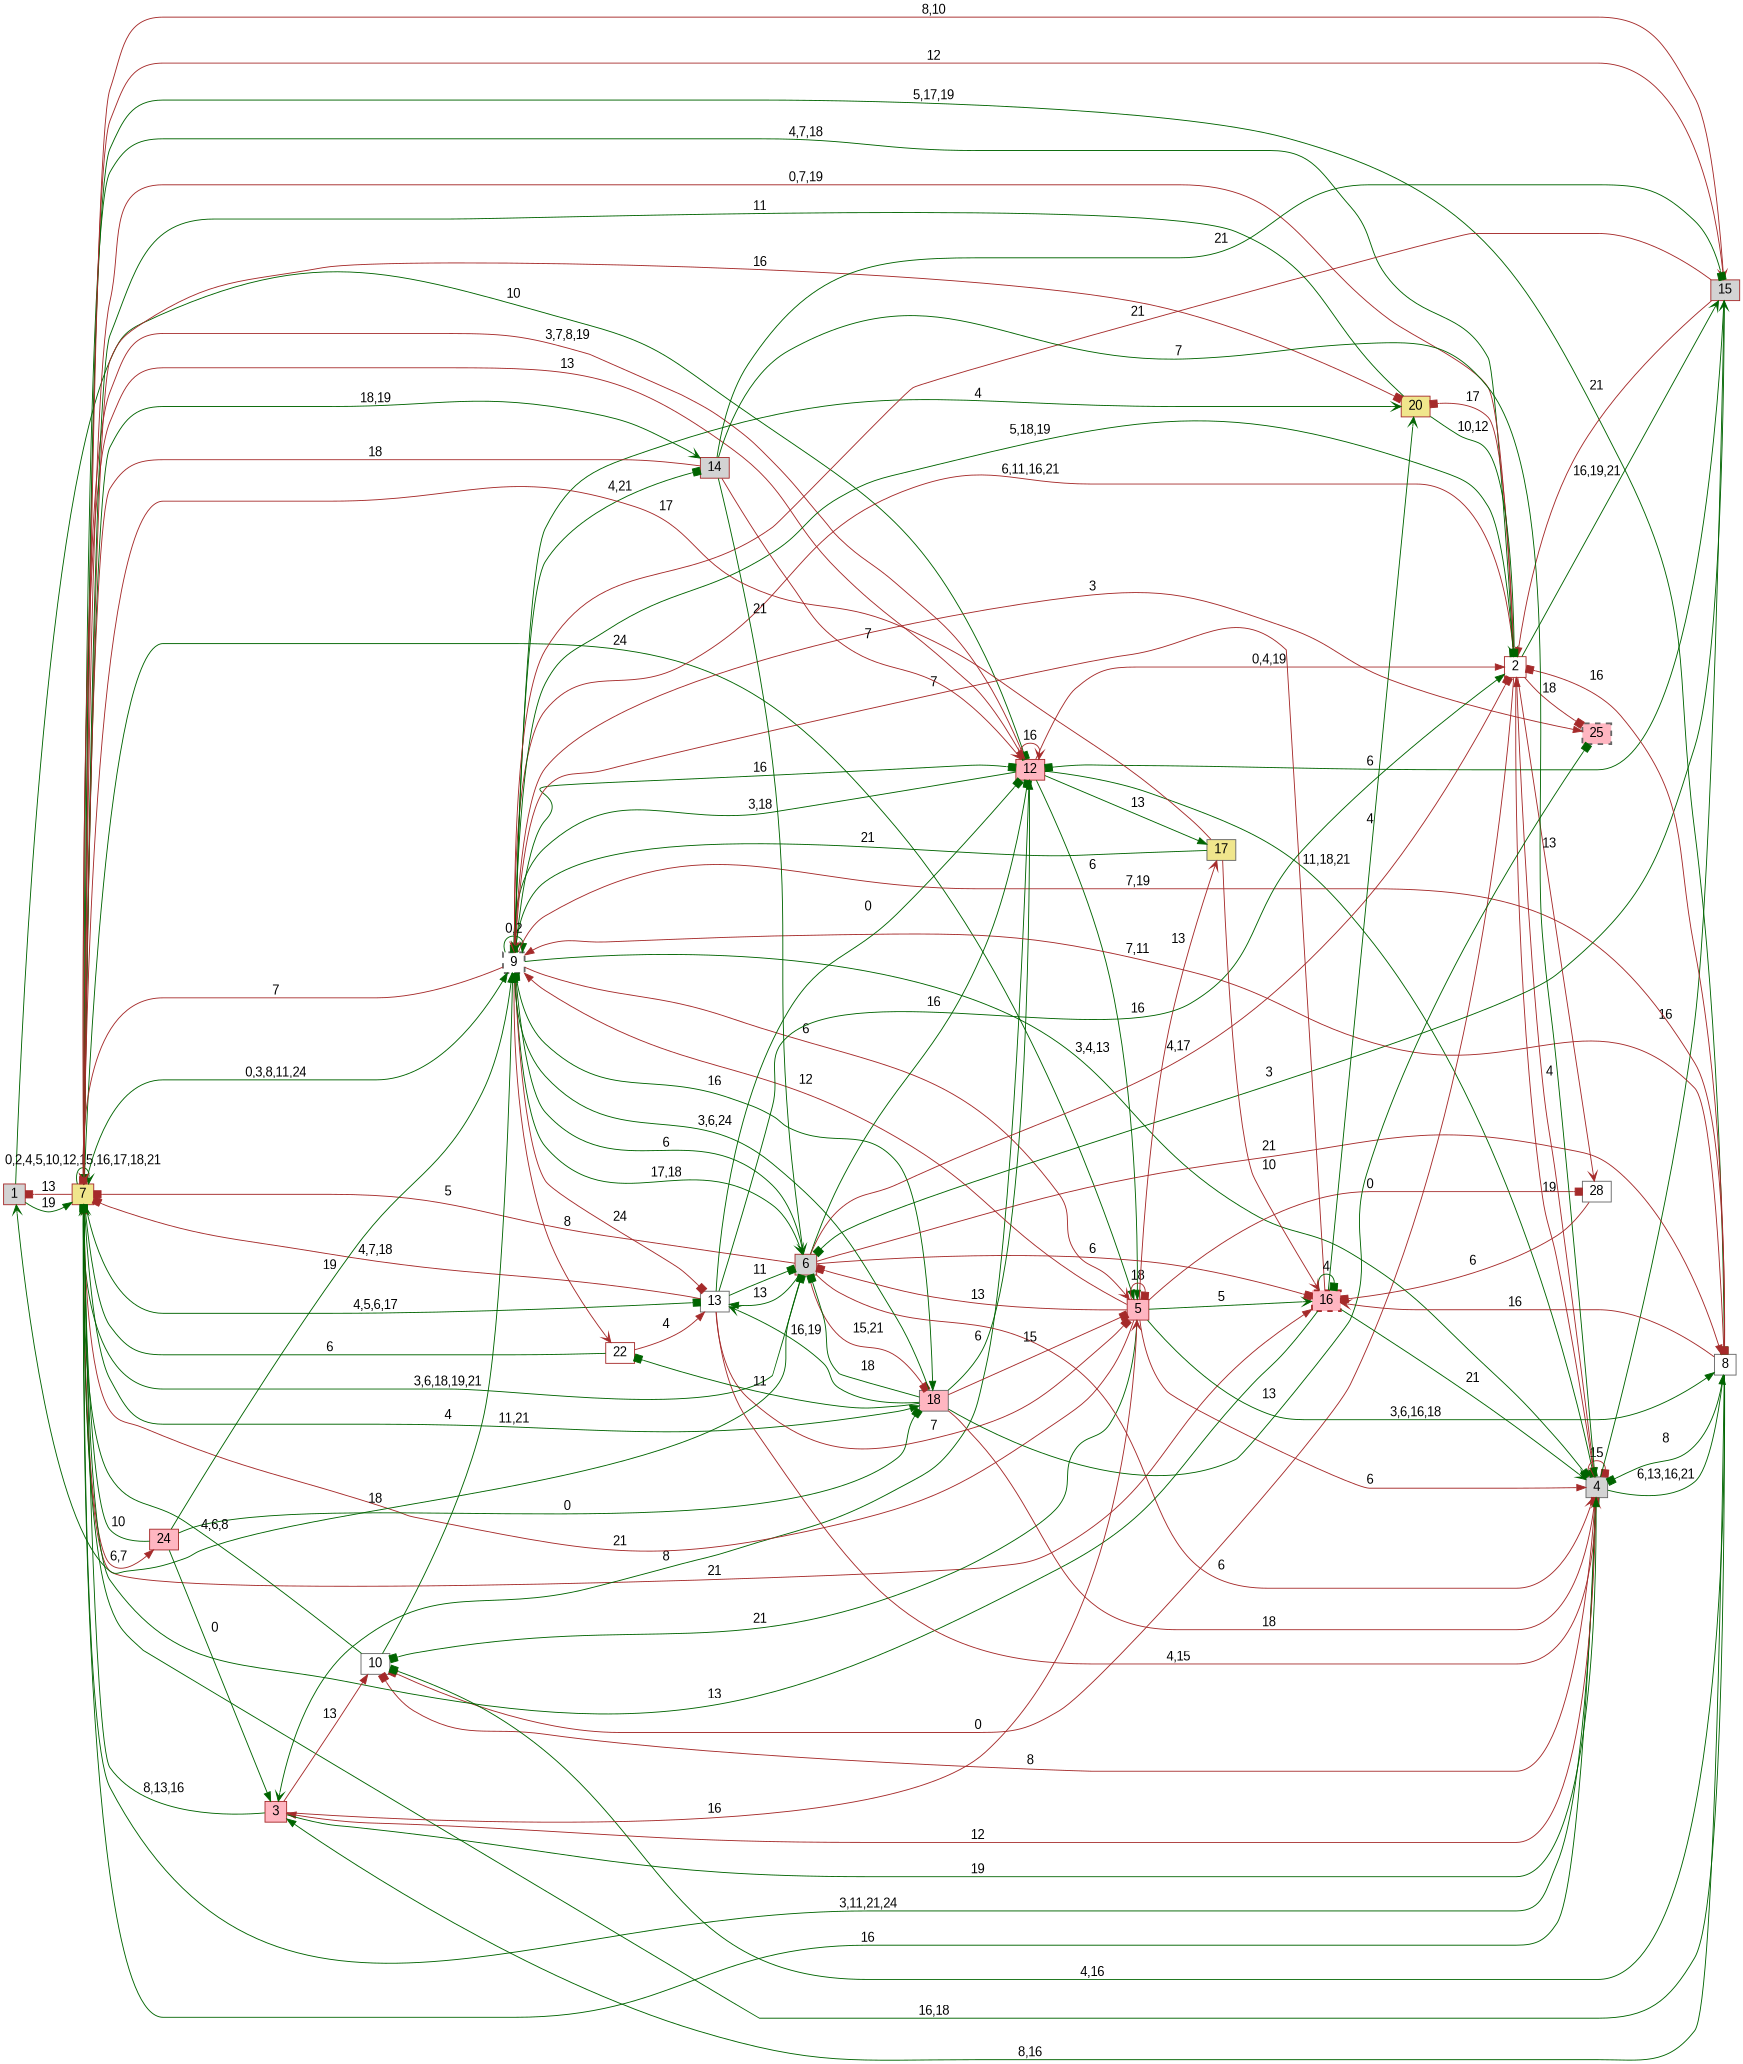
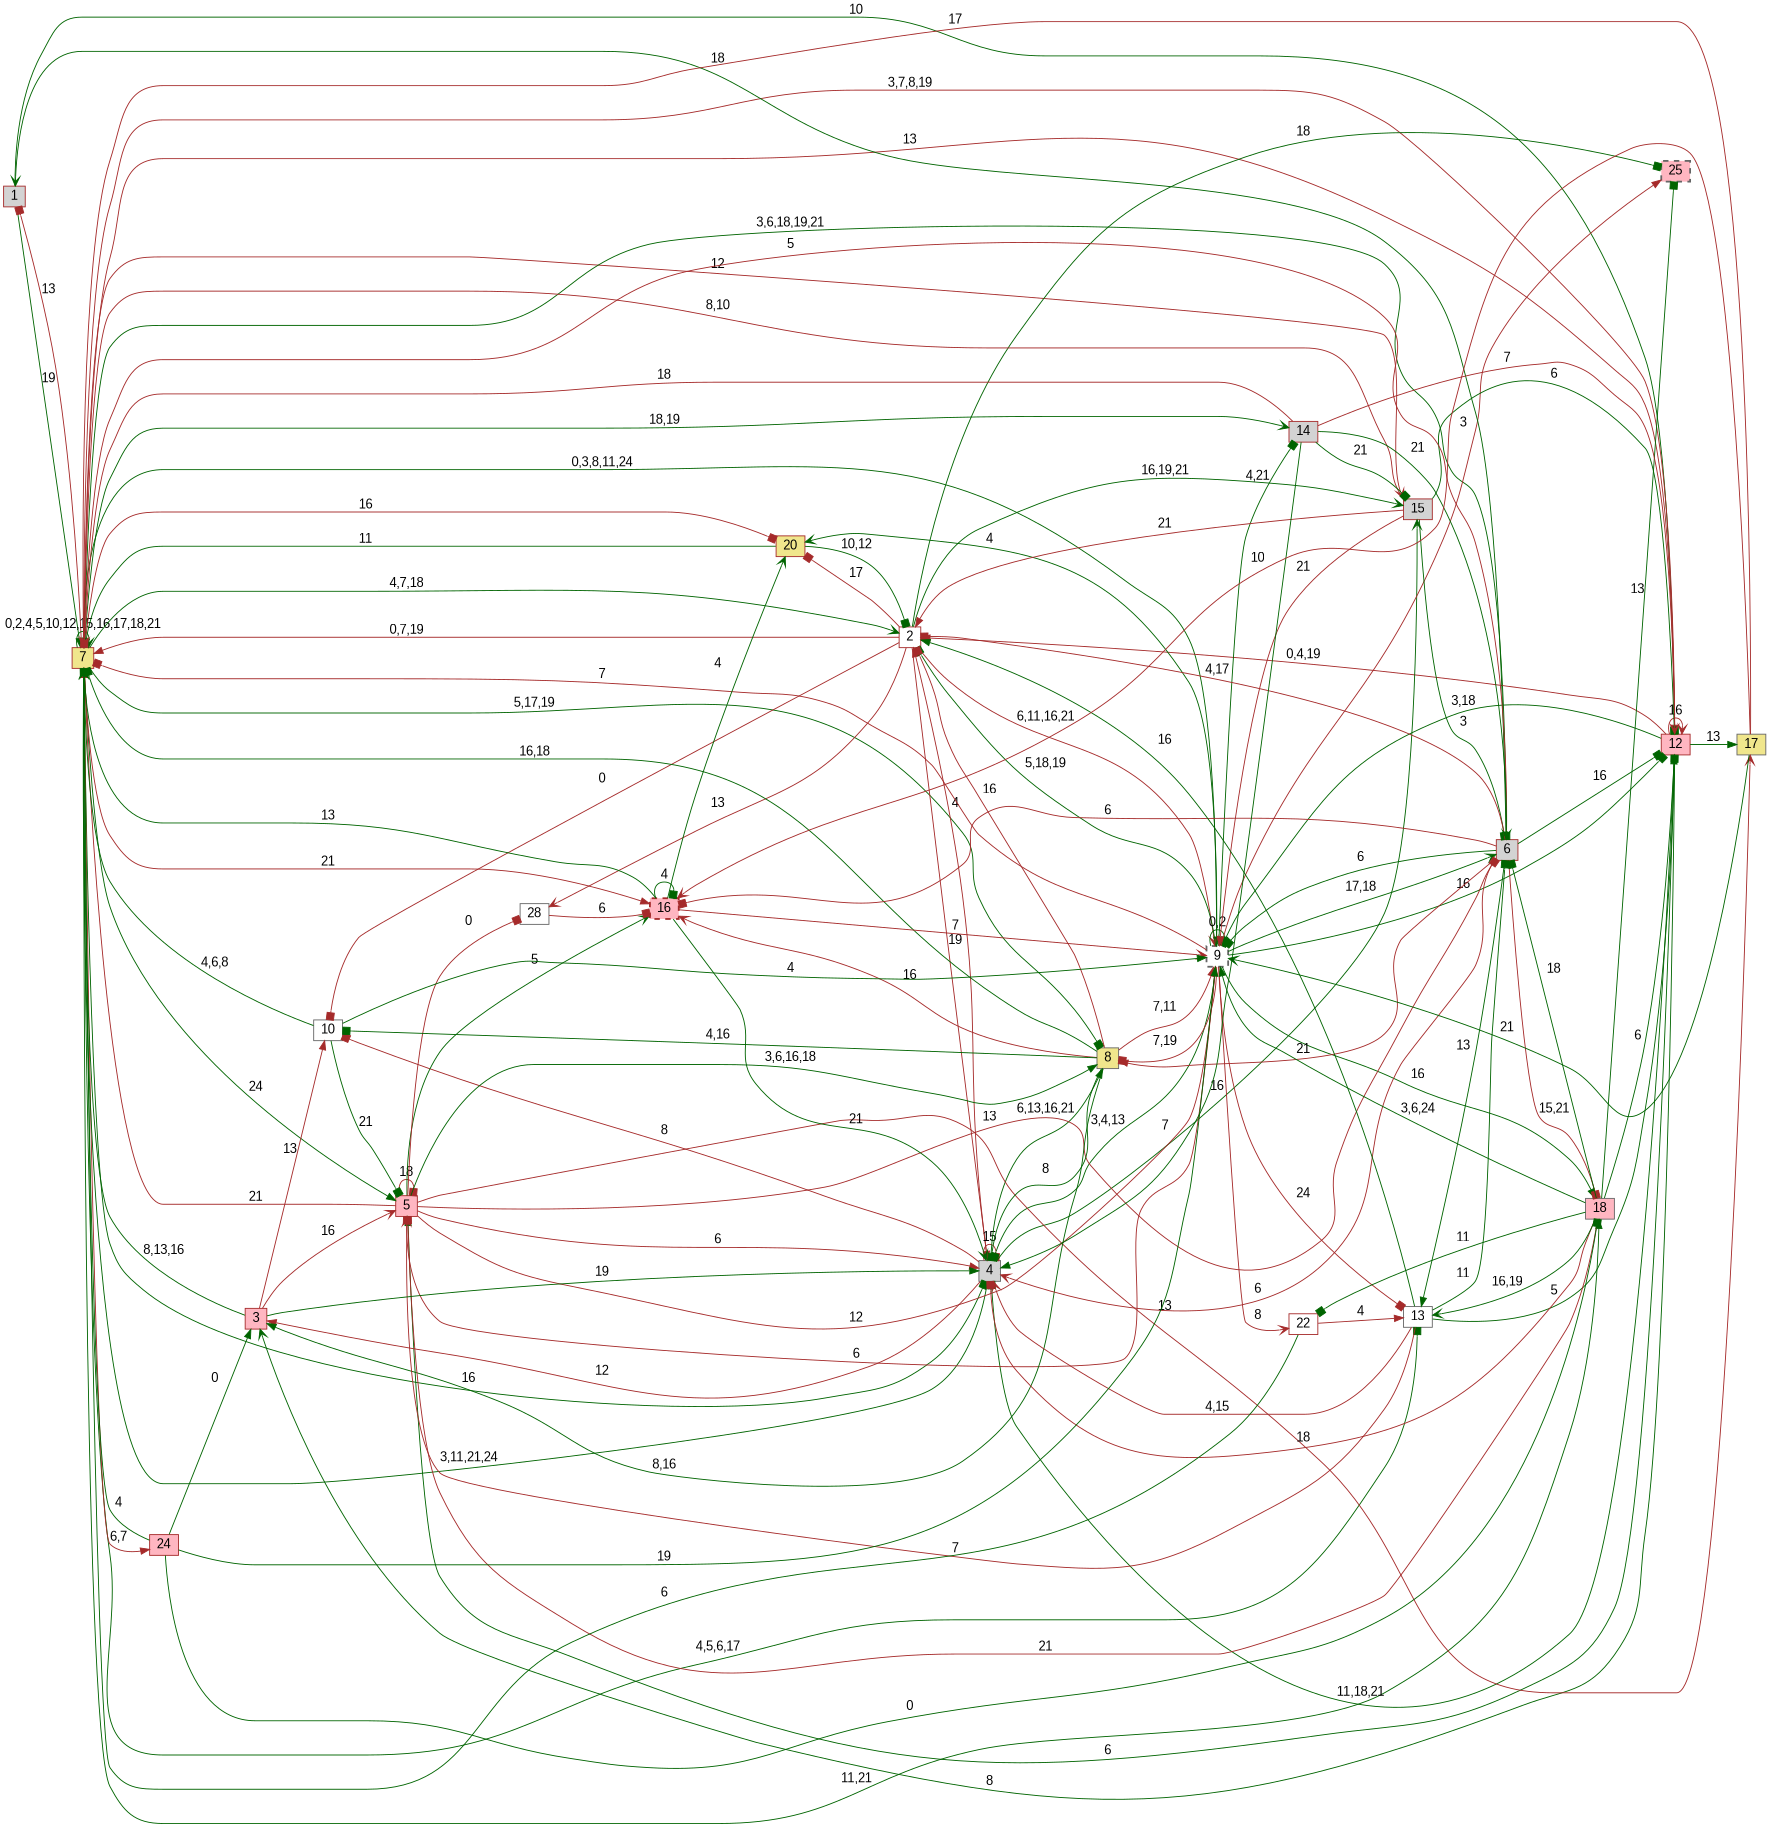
  digraph {
    rankdir=LR
    node [color=brown fillcolor=lightpink fontname=Arial shape=box style=filled]
    edge [arrowhead=box color=darkgreen fontname=Arial]
    n1 [fillcolor=lightgrey height=0.1 label=1 width=0.1]
    n2 [fillcolor=khaki height=0.1 label=7 width=0.1]
    n3 [height=0.1 label=12 width=0.1]
    n4 [fillcolor=white height=0.1 label=2 width=0.1]
    n5 [color=gray40 fillcolor=lightgrey height=0.1 label=4 width=0.1]
    n6 [color=gray40 fillcolor=white height=0.1 label=9 style="bold,dashed,filled" width=0.1]
    n7 [fillcolor=lightgrey height=0.1 label=15 width=0.1]
    n8 [fillcolor=khaki height=0.1 label=20 width=0.1]
    n9 [height=0.1 label=5 width=0.1]
-   n10 [color=gray40 fillcolor=white height=0.1 label=8 width=0.1]
+   n10 [color=gray40 fillcolor=khaki height=0.1 label=8 width=0.1]
    n11 [fillcolor=lightgrey height=0.1 label=6 width=0.1]
    n12 [height=0.1 label=16 style="bold,dashed,filled" width=0.1]
    n13 [color=gray40 fillcolor=white height=0.1 label=13 width=0.1]
    n14 [color=gray40 height=0.1 label=18 width=0.1]
    n15 [fillcolor=lightgrey height=0.1 label=14 width=0.1]
    n16 [height=0.1 label=24 width=0.1]
    n17 [height=0.1 label=3 width=0.1]
    n18 [color=gray40 fillcolor=khaki height=0.1 label=17 width=0.1]
    n19 [color=gray40 fillcolor=white height=0.1 label=10 width=0.1]
    n20 [color=gray40 height=0.1 label=25 style="bold,dashed,filled" width=0.1]
    n21 [color=gray40 fillcolor=white height=0.1 label=28 width=0.1]
    n22 [fillcolor=white height=0.1 label=22 width=0.1]
    n1 -> n2 [arrowhead=normal label=19]
    n1 -> n3 [label=10]
    n2 -> n1 [color=brown label=13]
    n2 -> n2 [arrowhead=vee label="0,2,4,5,10,12,15,16,17,18,21"]
    n2 -> n3 [arrowhead=normal color=brown label=13]
    n2 -> n4 [arrowhead=vee label="4,7,18"]
    n2 -> n5 [label=16]
    n2 -> n6 [arrowhead=normal label="0,3,8,11,24"]
    n2 -> n7 [arrowhead=vee color=brown label=12]
    n2 -> n8 [color=brown label=16]
    n2 -> n9 [arrowhead=normal label=24]
    n2 -> n10 [label="5,17,19"]
    n2 -> n11 [label="3,6,18,19,21"]
    n2 -> n12 [arrowhead=normal color=brown label=21]
    n2 -> n13 [label="4,5,6,17"]
    n2 -> n14 [arrowhead=normal label="11,21"]
    n2 -> n15 [arrowhead=vee label="18,19"]
    n2 -> n16 [arrowhead=normal color=brown label="6,7"]
    n3 -> n2 [arrowhead=normal color=brown label="3,7,8,19"]
    n3 -> n3 [arrowhead=vee color=brown label=16]
    n3 -> n4 [arrowhead=normal color=brown label="0,4,19"]
    n3 -> n5 [label="11,18,21"]
    n3 -> n6 [label="3,18"]
    n3 -> n9 [arrowhead=normal label=6]
    n3 -> n17 [arrowhead=vee label=8]
    n3 -> n18 [arrowhead=normal label=13]
    n4 -> n2 [arrowhead=normal color=brown label="0,7,19"]
    n4 -> n5 [arrowhead=normal color=brown label=19]
    n4 -> n6 [arrowhead=vee color=brown label="6,11,16,21"]
    n4 -> n7 [arrowhead=vee label="16,19,21"]
    n4 -> n8 [color=brown label=17]
    n4 -> n19 [color=brown label=0]
-   n4 -> n20 [color=brown label=18]
+   n4 -> n20 [label=18]
    n4 -> n21 [arrowhead=vee color=brown label=13]
    n5 -> n2 [arrowhead=normal label="3,11,21,24"]
    n5 -> n4 [arrowhead=normal color=brown label=4]
    n5 -> n5 [color=brown label=15]
    n5 -> n7 [arrowhead=vee label=16]
    n5 -> n10 [arrowhead=normal label="6,13,16,21"]
    n5 -> n17 [arrowhead=normal color=brown label=12]
    n5 -> n19 [color=brown label=8]
    n6 -> n2 [color=brown label=7]
    n6 -> n3 [label=16]
    n6 -> n4 [label="5,18,19"]
    n6 -> n5 [label="3,4,13"]
    n6 -> n6 [arrowhead=normal label="0,2"]
    n6 -> n8 [arrowhead=vee label=4]
    n6 -> n9 [arrowhead=vee color=brown label=6]
    n6 -> n10 [color=brown label="7,19"]
    n6 -> n11 [arrowhead=vee label="17,18"]
    n6 -> n13 [color=brown label=24]
    n6 -> n14 [arrowhead=normal label=16]
    n6 -> n15 [label="4,21"]
    n6 -> n20 [arrowhead=normal color=brown label=3]
    n6 -> n22 [arrowhead=vee color=brown label=8]
    n7 -> n2 [arrowhead=normal color=brown label="8,10"]
    n7 -> n3 [label=6]
    n7 -> n4 [arrowhead=normal color=brown label=21]
    n7 -> n6 [arrowhead=normal color=brown label=21]
    n7 -> n11 [label=3]
    n8 -> n2 [arrowhead=normal label=11]
    n8 -> n4 [label="10,12"]
    n9 -> n2 [arrowhead=normal color=brown label=21]
    n9 -> n5 [arrowhead=normal color=brown label=6]
    n9 -> n6 [arrowhead=normal color=brown label=12]
    n9 -> n9 [color=brown label=18]
    n9 -> n10 [arrowhead=normal label="3,6,16,18"]
    n9 -> n11 [color=brown label=13]
    n9 -> n12 [arrowhead=vee label=5]
    n9 -> n18 [arrowhead=vee color=brown label=13]
-   n9 -> n19 [label=21]
+   n19 -> n9 [label=21]
    n9 -> n21 [color=brown label=0]
    n10 -> n2 [label="16,18"]
    n10 -> n4 [color=brown label=16]
    n10 -> n5 [label=8]
    n10 -> n6 [arrowhead=normal color=brown label="7,11"]
    n10 -> n12 [arrowhead=vee color=brown label=16]
    n10 -> n17 [arrowhead=normal label="8,16"]
    n10 -> n19 [label="4,16"]
    n11 -> n1 [arrowhead=vee label=18]
    n11 -> n2 [color=brown label=5]
    n11 -> n3 [label=16]
    n11 -> n4 [color=brown label="4,17"]
    n11 -> n5 [arrowhead=vee color=brown label=6]
    n11 -> n6 [label=6]
    n11 -> n10 [arrowhead=normal color=brown label=21]
    n11 -> n12 [color=brown label=6]
    n11 -> n13 [arrowhead=normal label=13]
    n11 -> n14 [color=brown label="15,21"]
    n12 -> n2 [arrowhead=vee label=13]
    n12 -> n5 [arrowhead=vee label=21]
    n12 -> n6 [arrowhead=vee color=brown label=7]
    n12 -> n8 [arrowhead=vee label=4]
    n12 -> n12 [label=4]
-   n13 -> n2 [color=brown label="4,7,18"]
-   n13 -> n3 [label=0]
+   n13 -> n3 [label=5]
    n13 -> n4 [arrowhead=normal label=16]
    n13 -> n5 [arrowhead=vee color=brown label="4,15"]
    n13 -> n9 [color=brown label=7]
    n13 -> n11 [label=11]
    n14 -> n3 [arrowhead=normal label=6]
    n14 -> n5 [color=brown label=18]
    n14 -> n6 [arrowhead=normal label="3,6,24"]
-   n14 -> n9 [color=brown label=15]
+   n14 -> n9 [color=brown label=21]
    n14 -> n11 [label=18]
    n14 -> n13 [arrowhead=vee label="16,19"]
    n14 -> n20 [label=13]
    n14 -> n22 [label=11]
    n15 -> n2 [arrowhead=vee color=brown label=18]
    n15 -> n3 [arrowhead=vee color=brown label=7]
    n15 -> n5 [arrowhead=normal label=7]
    n15 -> n7 [label=21]
    n15 -> n11 [arrowhead=vee label=21]
-   n16 -> n2 [label=10]
+   n16 -> n2 [label=4]
    n16 -> n6 [arrowhead=normal label=19]
    n16 -> n14 [label=0]
    n16 -> n17 [arrowhead=normal label=0]
    n17 -> n2 [arrowhead=vee label="8,13,16"]
    n17 -> n5 [arrowhead=normal label=19]
    n17 -> n9 [arrowhead=vee color=brown label=16]
    n17 -> n19 [arrowhead=normal color=brown label=13]
    n18 -> n2 [arrowhead=vee color=brown label=17]
    n18 -> n6 [arrowhead=vee label=21]
    n18 -> n12 [arrowhead=vee color=brown label=10]
    n19 -> n2 [label="4,6,8"]
    n19 -> n6 [arrowhead=normal label=4]
    n21 -> n12 [color=brown label=6]
    n22 -> n2 [arrowhead=vee label=6]
    n22 -> n13 [arrowhead=normal color=brown label=4]
  }
